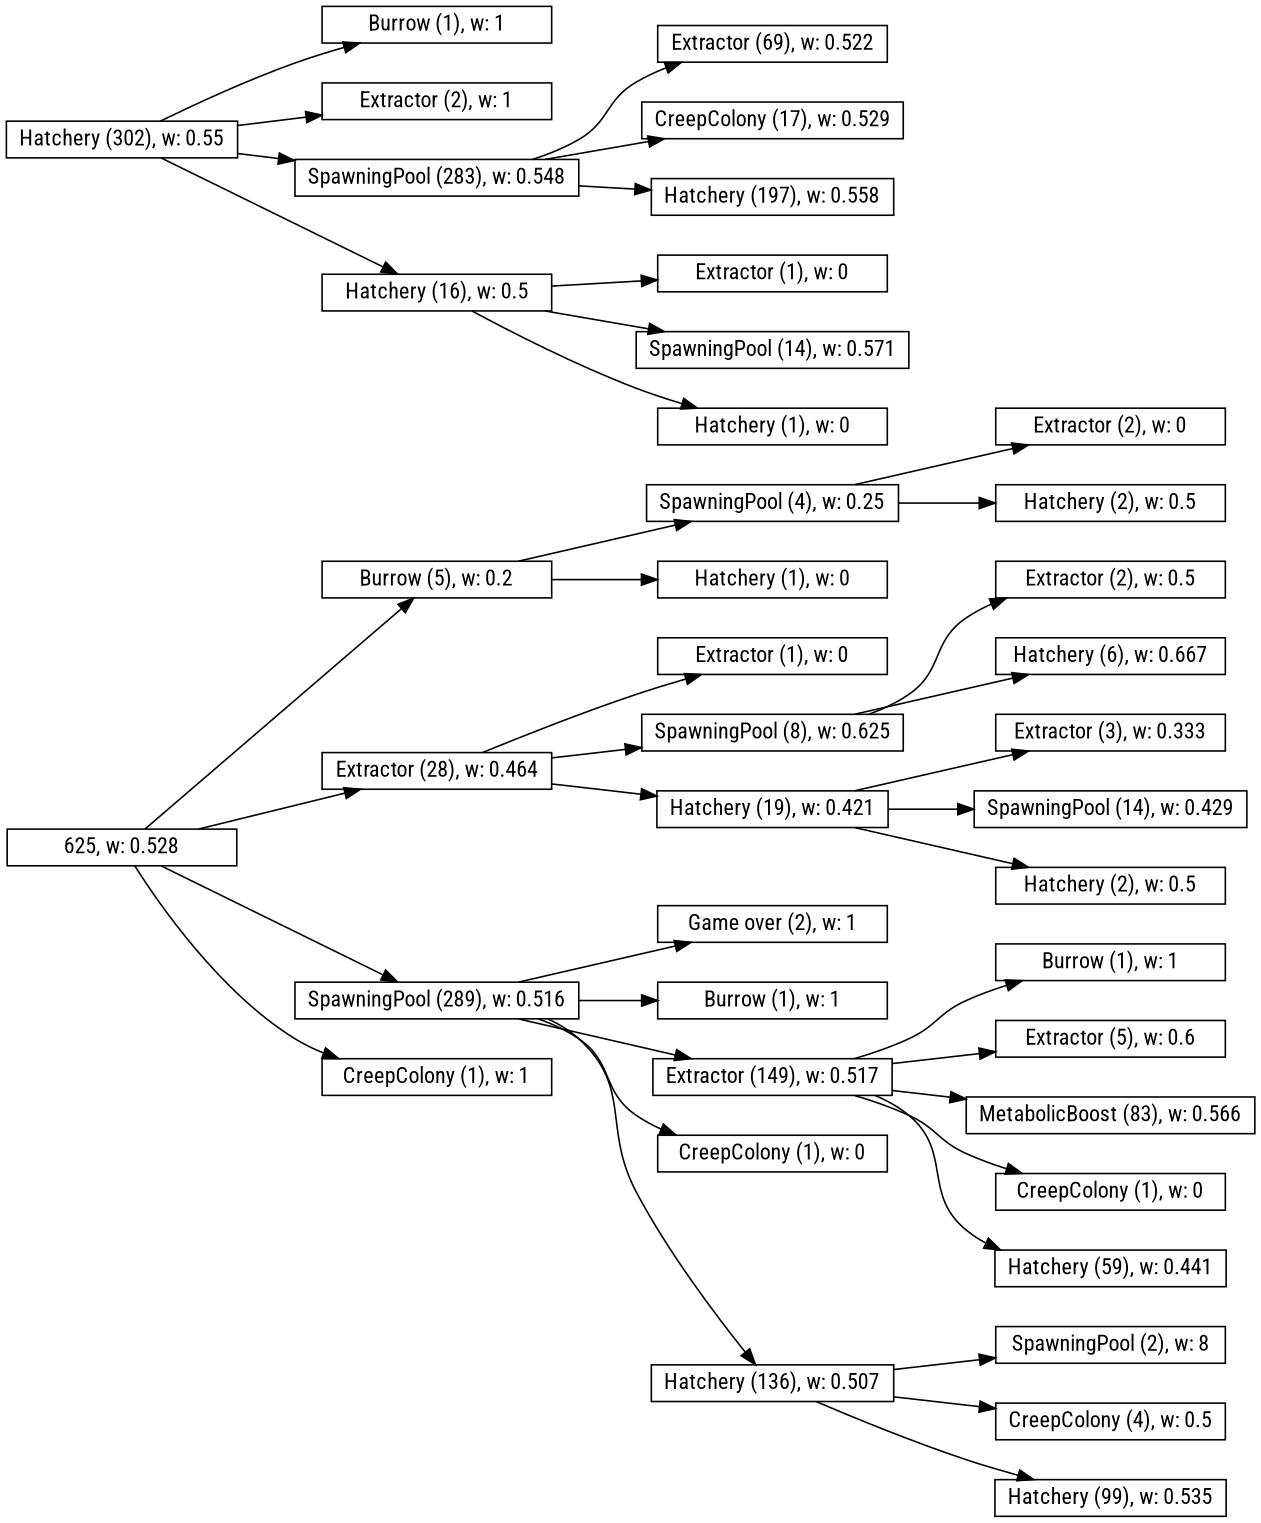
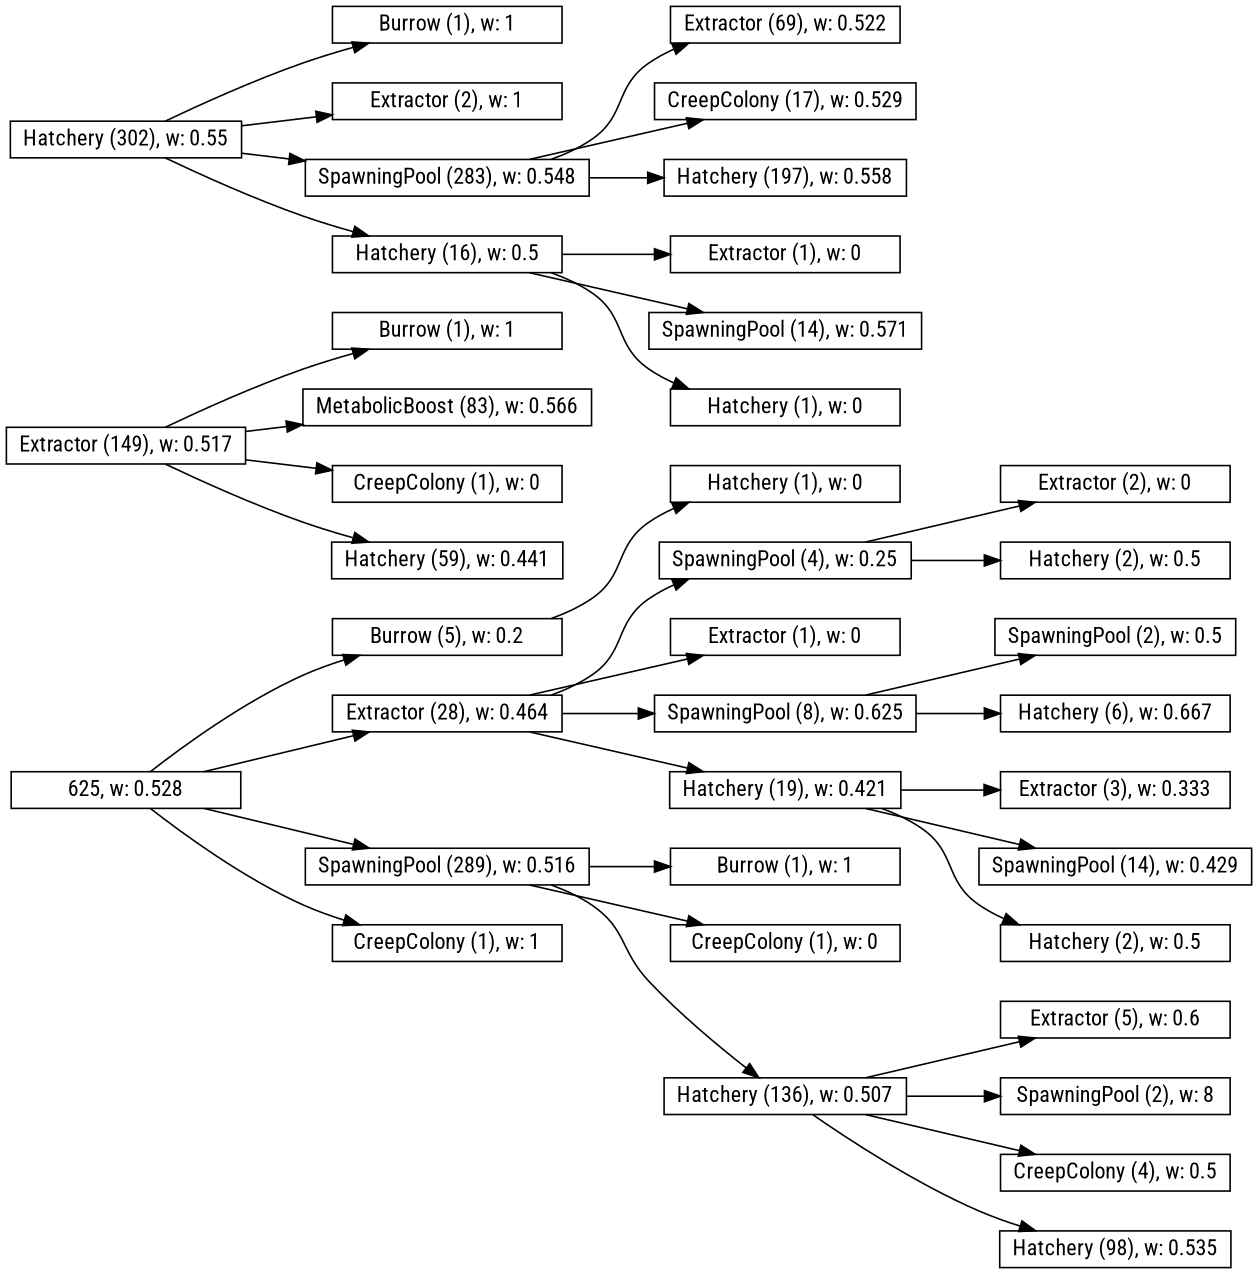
  digraph {
    fixedsize=true
    fontname="Roboto Condensed"
    nodesep=0.35
    rankdir=LR
    node [concentrate=true fillcolor="#888888" fontname="Roboto Condensed" shape=box stype="rounded,filled"]
    edge [fontname="Roboto Condensed"]
    n1 [height=0 label="625, w: 0.528" width=2]
    n2 [height=0 label="Burrow (5), w: 0.2" width=2]
    n3 [height=0 label="Extractor (28), w: 0.464" width=2]
    n4 [height=0 label="SpawningPool (289), w: 0.516" width=2]
    n5 [height=0 label="CreepColony (1), w: 1" width=2]
    n6 [height=0 label="SpawningPool (4), w: 0.25" width=2]
    n7 [height=0 label="Hatchery (1), w: 0" width=2]
    n8 [height=0 label="Extractor (1), w: 0" width=2]
    n9 [height=0 label="SpawningPool (8), w: 0.625" width=2]
    n10 [height=0 label="Hatchery (19), w: 0.421" width=2]
-   n11 [height=0 label="Game over (2), w: 1" width=2]
    n12 [height=0 label="Burrow (1), w: 1" width=2]
    n13 [height=0 label="Extractor (149), w: 0.517" width=2]
    n14 [height=0 label="CreepColony (1), w: 0" width=2]
    n15 [height=0 label="Hatchery (136), w: 0.507" width=2]
    n16 [height=0 label="Hatchery (302), w: 0.55" width=2]
    n17 [height=0 label="Burrow (1), w: 1" width=2]
    n18 [height=0 label="Extractor (2), w: 1" width=2]
    n19 [height=0 label="SpawningPool (283), w: 0.548" width=2]
    n20 [height=0 label="Hatchery (16), w: 0.5" width=2]
    n21 [height=0 label="Extractor (2), w: 0" width=2]
    n22 [height=0 label="Hatchery (2), w: 0.5" width=2]
-   n23 [height=0 label="Extractor (2), w: 0.5" width=2]
+   n23 [height=0 label="SpawningPool (2), w: 0.5" width=2]
    n24 [height=0 label="Hatchery (6), w: 0.667" width=2]
    n25 [height=0 label="Extractor (3), w: 0.333" width=2]
    n26 [height=0 label="SpawningPool (14), w: 0.429" width=2]
    n27 [height=0 label="Hatchery (2), w: 0.5" width=2]
    n28 [height=0 label="Burrow (1), w: 1" width=2]
    n29 [height=0 label="Extractor (5), w: 0.6" width=2]
    n30 [height=0 label="MetabolicBoost (83), w: 0.566" width=2]
    n31 [height=0 label="CreepColony (1), w: 0" width=2]
    n32 [height=0 label="Hatchery (59), w: 0.441" width=2]
    n33 [height=0 label="SpawningPool (2), w: 8" width=2]
    n34 [height=0 label="CreepColony (4), w: 0.5" width=2]
-   n35 [height=0 label="Hatchery (99), w: 0.535" width=2]
+   n35 [height=0 label="Hatchery (98), w: 0.535" width=2]
    n36 [height=0 label="Extractor (69), w: 0.522" width=2]
    n37 [height=0 label="CreepColony (17), w: 0.529" width=2]
    n38 [height=0 label="Hatchery (197), w: 0.558" width=2]
    n39 [height=0 label="Extractor (1), w: 0" width=2]
    n40 [height=0 label="SpawningPool (14), w: 0.571" width=2]
    n41 [height=0 label="Hatchery (1), w: 0" width=2]
    n1 -> n2
    n1 -> n3
    n1 -> n4
    n1 -> n5
-   n2 -> n6
+   n3 -> n6
    n2 -> n7
    n3 -> n8
    n3 -> n9
    n3 -> n10
-   n4 -> n11
    n4 -> n12
-   n4 -> n13
    n4 -> n14
    n4 -> n15
    n6 -> n21
    n6 -> n22
    n9 -> n23
    n9 -> n24
    n10 -> n25
    n10 -> n26
    n10 -> n27
    n13 -> n28
-   n13 -> n29
+   n15 -> n29
    n13 -> n30
    n13 -> n31
    n13 -> n32
    n15 -> n33
    n15 -> n34
    n15 -> n35
    n16 -> n17
    n16 -> n18
    n16 -> n19
    n16 -> n20
    n19 -> n36
    n19 -> n37
    n19 -> n38
    n20 -> n39
    n20 -> n40
    n20 -> n41
  }
